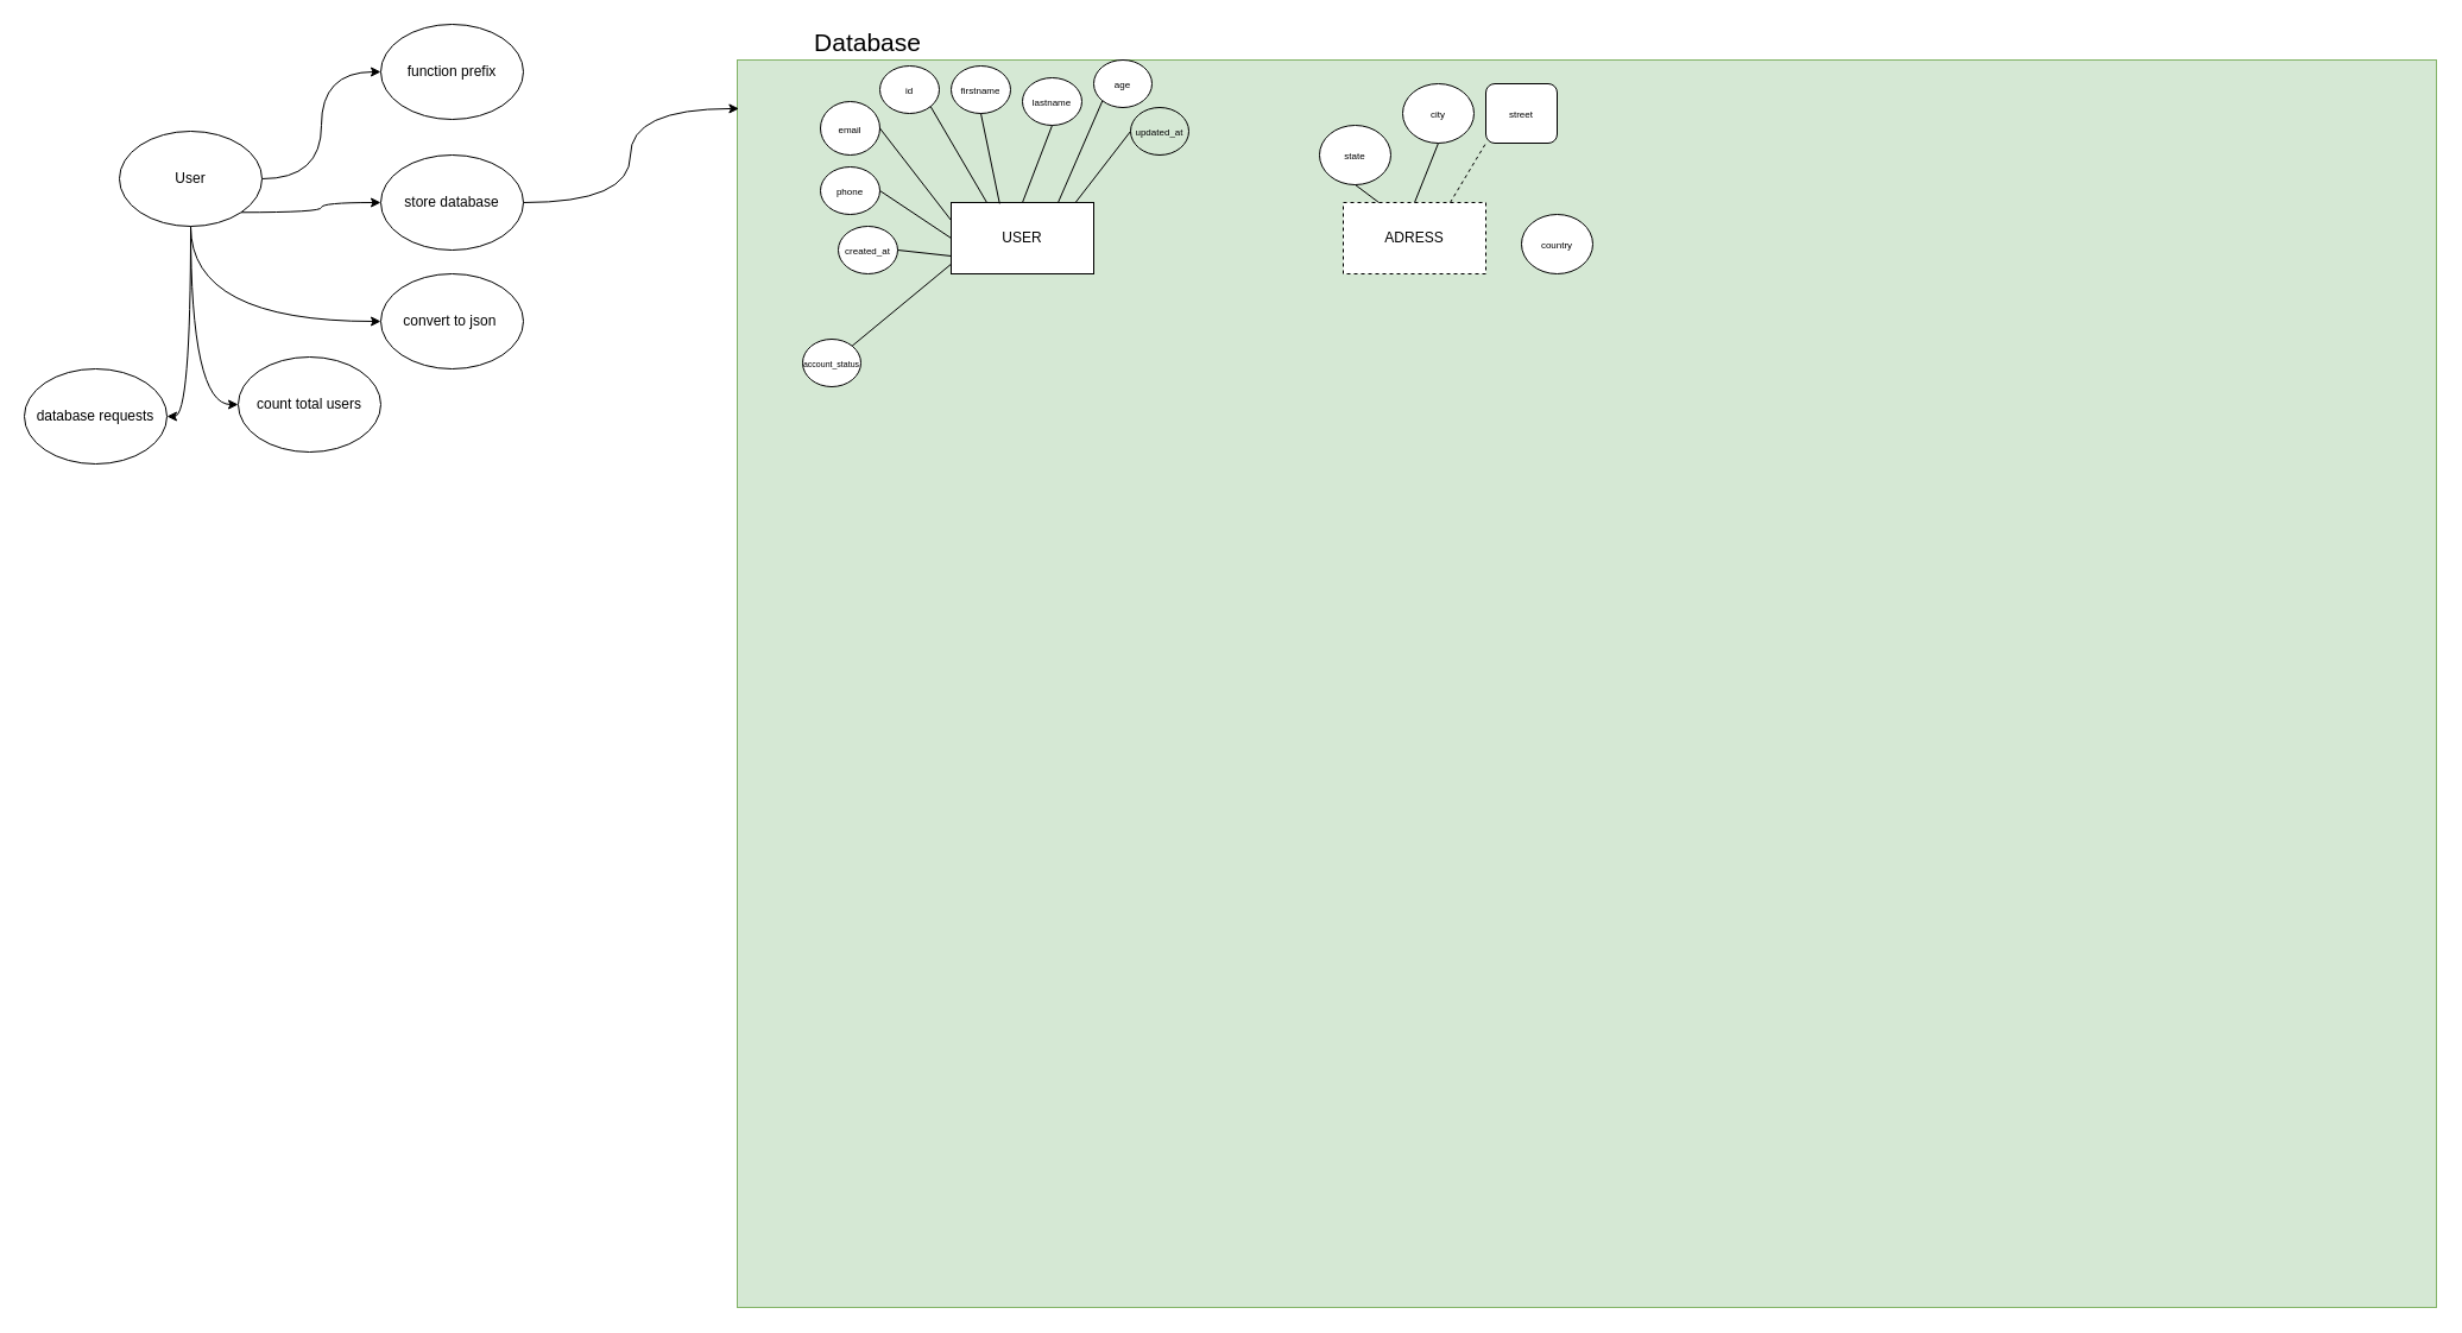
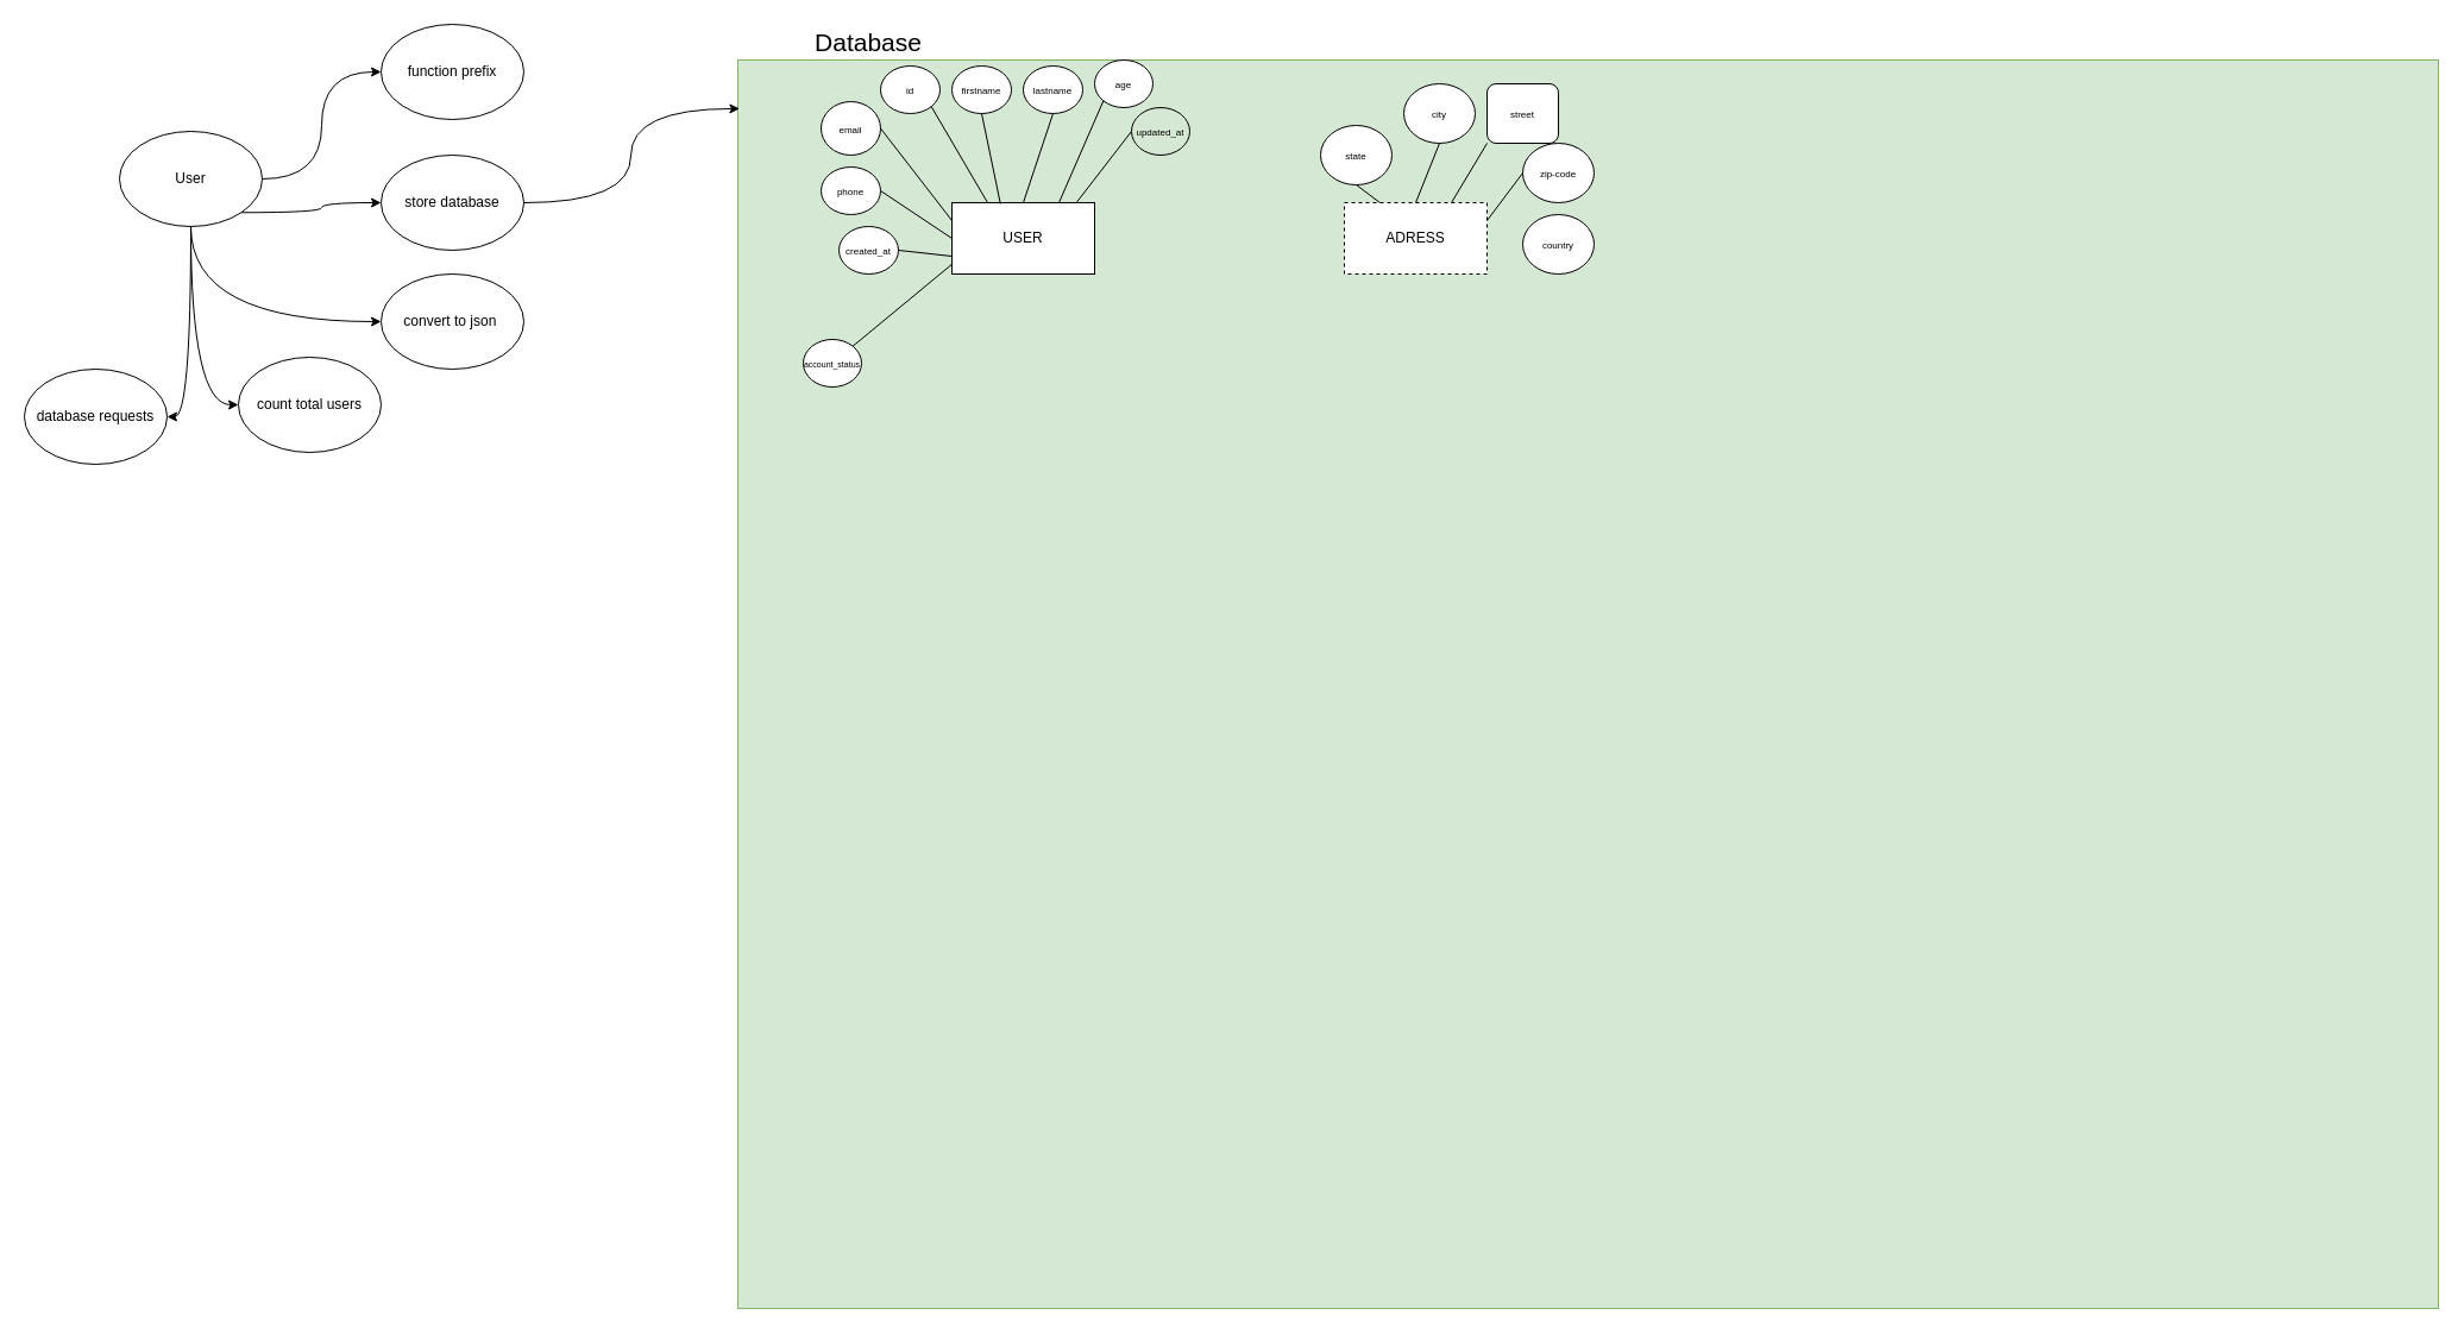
  <mxCell id="0" />
  <mxCell id="1" parent="0" />
  <mxCell id="2" style="edgeStyle=orthogonalEdgeStyle;rounded=0;orthogonalLoop=1;jettySize=auto;html=1;exitX=1;exitY=0.5;exitDx=0;exitDy=0;curved=1;entryX=0;entryY=0.5;entryDx=0;entryDy=0;" parent="1" source="7" target="8" edge="1"><mxGeometry relative="1" as="geometry"><mxPoint x="540" y="170" as="targetPoint" /></mxGeometry></mxCell>
  <mxCell id="3" style="edgeStyle=orthogonalEdgeStyle;rounded=0;orthogonalLoop=1;jettySize=auto;html=1;exitX=1;exitY=1;exitDx=0;exitDy=0;entryX=0;entryY=0.5;entryDx=0;entryDy=0;curved=1;" parent="1" source="7" target="9" edge="1"><mxGeometry relative="1" as="geometry" /></mxCell>
  <mxCell id="4" style="edgeStyle=orthogonalEdgeStyle;rounded=0;orthogonalLoop=1;jettySize=auto;html=1;exitX=0.5;exitY=1;exitDx=0;exitDy=0;entryX=0;entryY=0.5;entryDx=0;entryDy=0;curved=1;" parent="1" source="7" target="10" edge="1"><mxGeometry relative="1" as="geometry" /></mxCell>
  <mxCell id="5" style="edgeStyle=orthogonalEdgeStyle;rounded=0;orthogonalLoop=1;jettySize=auto;html=1;exitX=0.5;exitY=1;exitDx=0;exitDy=0;entryX=0;entryY=0.5;entryDx=0;entryDy=0;curved=1;" parent="1" source="7" target="11" edge="1"><mxGeometry relative="1" as="geometry"><mxPoint x="250" y="420" as="targetPoint" /></mxGeometry></mxCell>
  <mxCell id="6" style="edgeStyle=orthogonalEdgeStyle;rounded=0;orthogonalLoop=1;jettySize=auto;html=1;exitX=0.5;exitY=1;exitDx=0;exitDy=0;entryX=1;entryY=0.5;entryDx=0;entryDy=0;curved=1;" parent="1" source="7" target="12" edge="1"><mxGeometry relative="1" as="geometry"><mxPoint x="130" y="340" as="targetPoint" /></mxGeometry></mxCell>
  <mxCell id="7" value="User" style="ellipse;whiteSpace=wrap;html=1;" parent="1" vertex="1"><mxGeometry x="100" y="110" width="120" height="80" as="geometry" /></mxCell>
  <mxCell id="8" value="function prefix" style="ellipse;whiteSpace=wrap;html=1;" parent="1" vertex="1"><mxGeometry x="320" y="20" width="120" height="80" as="geometry" /></mxCell>
  <mxCell id="9" value="store database" style="ellipse;whiteSpace=wrap;html=1;" parent="1" vertex="1"><mxGeometry x="320" y="130" width="120" height="80" as="geometry" /></mxCell>
  <mxCell id="10" value="convert to json&amp;nbsp;" style="ellipse;whiteSpace=wrap;html=1;" parent="1" vertex="1"><mxGeometry x="320" y="230" width="120" height="80" as="geometry" /></mxCell>
  <mxCell id="11" value="count total users" style="ellipse;whiteSpace=wrap;html=1;" parent="1" vertex="1"><mxGeometry x="200" y="300" width="120" height="80" as="geometry" /></mxCell>
  <mxCell id="12" value="database requests" style="ellipse;whiteSpace=wrap;html=1;" parent="1" vertex="1"><mxGeometry x="20" y="310" width="120" height="80" as="geometry" /></mxCell>
  <mxCell id="13" value="" style="rounded=0;whiteSpace=wrap;html=1;fillColor=#d5e8d4;strokeColor=#82b366;" parent="1" vertex="1"><mxGeometry x="620" y="50" width="1430" height="1050" as="geometry" /></mxCell>
  <mxCell id="14" value="&lt;font style=&quot;font-size: 21px;&quot;&gt;Database&lt;/font&gt;" style="text;html=1;align=center;verticalAlign=middle;whiteSpace=wrap;rounded=0;" parent="1" vertex="1"><mxGeometry x="700" y="20" width="60" height="30" as="geometry" /></mxCell>
  <mxCell id="15" style="edgeStyle=orthogonalEdgeStyle;rounded=0;orthogonalLoop=1;jettySize=auto;html=1;exitX=1;exitY=0.5;exitDx=0;exitDy=0;entryX=0.001;entryY=0.039;entryDx=0;entryDy=0;entryPerimeter=0;curved=1;" parent="1" source="9" target="13" edge="1"><mxGeometry relative="1" as="geometry" /></mxCell>
  <mxCell id="16" value="USER" style="rounded=0;whiteSpace=wrap;html=1;" parent="1" vertex="1"><mxGeometry x="800" y="170" width="120" height="60" as="geometry" /></mxCell>
  <mxCell id="17" value="&lt;font style=&quot;font-size: 8px;&quot;&gt;id&lt;/font&gt;" style="ellipse;whiteSpace=wrap;html=1;" parent="1" vertex="1"><mxGeometry x="740" y="55" width="50" height="40" as="geometry" /></mxCell>
  <mxCell id="18" value="" style="endArrow=none;html=1;rounded=0;entryX=1;entryY=1;entryDx=0;entryDy=0;exitX=0.25;exitY=0;exitDx=0;exitDy=0;" parent="1" source="16" target="17" edge="1"><mxGeometry width="50" height="50" relative="1" as="geometry"><mxPoint x="830" y="340" as="sourcePoint" /><mxPoint x="880" y="290" as="targetPoint" /></mxGeometry></mxCell>
  <mxCell id="19" value="&lt;font style=&quot;font-size: 8px;&quot;&gt;firstname&lt;/font&gt;" style="ellipse;whiteSpace=wrap;html=1;" parent="1" vertex="1"><mxGeometry x="800" y="55" width="50" height="40" as="geometry" /></mxCell>
  <mxCell id="20" value="" style="endArrow=none;html=1;rounded=0;entryX=0.5;entryY=1;entryDx=0;entryDy=0;exitX=0.34;exitY=0.016;exitDx=0;exitDy=0;exitPerimeter=0;" parent="1" target="19" edge="1" source="16"><mxGeometry width="50" height="50" relative="1" as="geometry"><mxPoint x="830" y="170" as="sourcePoint" /><mxPoint x="810" y="230" as="targetPoint" /></mxGeometry></mxCell>
- <mxCell id="21" value="&lt;font style=&quot;font-size: 8px;&quot;&gt;lastname&lt;/font&gt;" style="ellipse;whiteSpace=wrap;html=1;" parent="1" vertex="1"><mxGeometry x="860" y="65" width="50" height="40" as="geometry" /></mxCell>
+ <mxCell id="21" value="&lt;font style=&quot;font-size: 8px;&quot;&gt;lastname&lt;/font&gt;" style="ellipse;whiteSpace=wrap;html=1;" parent="1" vertex="1"><mxGeometry x="860" y="55" width="50" height="40" as="geometry" /></mxCell>
  <mxCell id="22" value="" style="endArrow=none;html=1;rounded=0;entryX=0.5;entryY=1;entryDx=0;entryDy=0;exitX=0.5;exitY=0;exitDx=0;exitDy=0;" parent="1" source="16" target="21" edge="1"><mxGeometry width="50" height="50" relative="1" as="geometry"><mxPoint x="810" y="360" as="sourcePoint" /><mxPoint x="860" y="310" as="targetPoint" /></mxGeometry></mxCell>
  <mxCell id="23" value="&lt;font style=&quot;font-size: 8px;&quot;&gt;email&lt;/font&gt;" style="ellipse;whiteSpace=wrap;html=1;" parent="1" vertex="1"><mxGeometry x="690" y="85" width="50" height="45" as="geometry" /></mxCell>
  <mxCell id="24" value="" style="endArrow=none;html=1;rounded=0;entryX=1;entryY=0.5;entryDx=0;entryDy=0;exitX=0;exitY=0.25;exitDx=0;exitDy=0;" parent="1" source="16" target="23" edge="1"><mxGeometry width="50" height="50" relative="1" as="geometry"><mxPoint x="760" y="260" as="sourcePoint" /><mxPoint x="810" y="210" as="targetPoint" /></mxGeometry></mxCell>
  <mxCell id="25" value="&lt;font style=&quot;font-size: 8px;&quot;&gt;phone&lt;/font&gt;" style="ellipse;whiteSpace=wrap;html=1;" parent="1" vertex="1"><mxGeometry x="690" y="140" width="50" height="40" as="geometry" /></mxCell>
  <mxCell id="26" value="" style="endArrow=none;html=1;rounded=0;entryX=0;entryY=0.5;entryDx=0;entryDy=0;exitX=1;exitY=0.5;exitDx=0;exitDy=0;" parent="1" source="25" target="16" edge="1"><mxGeometry width="50" height="50" relative="1" as="geometry"><mxPoint x="730" y="320" as="sourcePoint" /><mxPoint x="780" y="270" as="targetPoint" /></mxGeometry></mxCell>
  <mxCell id="27" value="&lt;font style=&quot;font-size: 8px;&quot;&gt;age&lt;/font&gt;" style="ellipse;whiteSpace=wrap;html=1;" parent="1" vertex="1"><mxGeometry x="920" y="50" width="49" height="40" as="geometry" /></mxCell>
  <mxCell id="28" value="" style="endArrow=none;html=1;rounded=0;entryX=0;entryY=1;entryDx=0;entryDy=0;exitX=0.75;exitY=0;exitDx=0;exitDy=0;" parent="1" source="16" target="27" edge="1"><mxGeometry width="50" height="50" relative="1" as="geometry"><mxPoint x="940" y="210" as="sourcePoint" /><mxPoint x="990" y="160" as="targetPoint" /></mxGeometry></mxCell>
  <mxCell id="29" value="ADRESS" style="rounded=0;whiteSpace=wrap;html=1;dashed=1;" parent="1" vertex="1"><mxGeometry x="1130" y="170" width="120" height="60" as="geometry" /></mxCell>
  <mxCell id="30" value="&lt;font style=&quot;font-size: 8px;&quot;&gt;street&lt;/font&gt;" style="whiteSpace=wrap;html=1;rounded=1;" parent="1" vertex="1"><mxGeometry x="1250" y="70" width="60" height="50" as="geometry" /></mxCell>
  <mxCell id="31" value="&lt;font style=&quot;font-size: 8px;&quot;&gt;city&lt;/font&gt;" style="ellipse;whiteSpace=wrap;html=1;" parent="1" vertex="1"><mxGeometry x="1180" y="70" width="60" height="50" as="geometry" /></mxCell>
  <mxCell id="32" value="&lt;font style=&quot;font-size: 8px;&quot;&gt;state&lt;/font&gt;" style="ellipse;whiteSpace=wrap;html=1;" parent="1" vertex="1"><mxGeometry x="1110" y="105" width="60" height="50" as="geometry" /></mxCell>
+ <mxCell id="33" value="&lt;font style=&quot;font-size: 8px;&quot;&gt;zip-code&lt;/font&gt;" style="ellipse;whiteSpace=wrap;html=1;" parent="1" vertex="1"><mxGeometry x="1280" y="120" width="60" height="50" as="geometry" /></mxCell>
  <mxCell id="34" value="&lt;font style=&quot;font-size: 8px;&quot;&gt;country&lt;/font&gt;" style="ellipse;whiteSpace=wrap;html=1;" parent="1" vertex="1"><mxGeometry x="1280" y="180" width="60" height="50" as="geometry" /></mxCell>
  <mxCell id="35" value="" style="endArrow=none;html=1;rounded=0;entryX=0.5;entryY=1;entryDx=0;entryDy=0;exitX=0.25;exitY=0;exitDx=0;exitDy=0;" parent="1" source="29" target="32" edge="1"><mxGeometry width="50" height="50" relative="1" as="geometry"><mxPoint x="1020" y="250" as="sourcePoint" /><mxPoint x="1070" y="200" as="targetPoint" /></mxGeometry></mxCell>
  <mxCell id="36" value="" style="endArrow=none;html=1;rounded=0;entryX=0.5;entryY=1;entryDx=0;entryDy=0;exitX=0.5;exitY=0;exitDx=0;exitDy=0;" parent="1" source="29" target="31" edge="1"><mxGeometry width="50" height="50" relative="1" as="geometry"><mxPoint x="1050" y="220" as="sourcePoint" /><mxPoint x="1100" y="170" as="targetPoint" /></mxGeometry></mxCell>
- <mxCell id="37" value="" style="endArrow=none;html=1;rounded=0;entryX=0;entryY=1;entryDx=0;entryDy=0;exitX=0.75;exitY=0;exitDx=0;exitDy=0;dashed=1;" parent="1" source="29" target="30" edge="1"><mxGeometry width="50" height="50" relative="1" as="geometry"><mxPoint x="1180" y="190" as="sourcePoint" /><mxPoint x="1230" y="140" as="targetPoint" /></mxGeometry></mxCell>
+ <mxCell id="37" value="" style="endArrow=none;html=1;rounded=0;entryX=0;entryY=1;entryDx=0;entryDy=0;exitX=0.75;exitY=0;exitDx=0;exitDy=0;" parent="1" source="29" target="30" edge="1"><mxGeometry width="50" height="50" relative="1" as="geometry"><mxPoint x="1180" y="190" as="sourcePoint" /><mxPoint x="1230" y="140" as="targetPoint" /></mxGeometry></mxCell>
+ <mxCell id="38" value="" style="endArrow=none;html=1;rounded=0;entryX=0;entryY=0.5;entryDx=0;entryDy=0;exitX=1;exitY=0.25;exitDx=0;exitDy=0;" parent="1" source="29" target="33" edge="1"><mxGeometry width="50" height="50" relative="1" as="geometry"><mxPoint x="1110" y="210" as="sourcePoint" /><mxPoint x="1160" y="160" as="targetPoint" /></mxGeometry></mxCell>
  <mxCell id="39" value="&lt;font style=&quot;font-size: 8px;&quot;&gt;created_at&lt;/font&gt;" style="ellipse;whiteSpace=wrap;html=1;" vertex="1" parent="1"><mxGeometry x="705" y="190" width="50" height="40" as="geometry" /></mxCell>
  <mxCell id="40" value="" style="endArrow=none;html=1;rounded=0;entryX=0;entryY=0.75;entryDx=0;entryDy=0;exitX=1;exitY=0.5;exitDx=0;exitDy=0;" edge="1" parent="1" source="39" target="16"><mxGeometry width="50" height="50" relative="1" as="geometry"><mxPoint x="780" y="290" as="sourcePoint" /><mxPoint x="830" y="240" as="targetPoint" /></mxGeometry></mxCell>
  <mxCell id="41" value="&lt;font style=&quot;font-size: 8px;&quot;&gt;updated_at&lt;/font&gt;" style="ellipse;whiteSpace=wrap;html=1;fillColor=#d5e8d4;" vertex="1" parent="1"><mxGeometry x="951" y="90" width="49" height="40" as="geometry" /></mxCell>
  <mxCell id="42" value="" style="endArrow=none;html=1;rounded=0;entryX=0;entryY=0.5;entryDx=0;entryDy=0;exitX=0.872;exitY=0;exitDx=0;exitDy=0;exitPerimeter=0;" edge="1" parent="1" source="16" target="41"><mxGeometry width="50" height="50" relative="1" as="geometry"><mxPoint x="930" y="210" as="sourcePoint" /><mxPoint x="980" y="160" as="targetPoint" /></mxGeometry></mxCell>
  <mxCell id="43" value="&lt;font style=&quot;font-size: 7px;&quot;&gt;account_status&lt;/font&gt;" style="ellipse;whiteSpace=wrap;html=1;" vertex="1" parent="1"><mxGeometry x="675" y="285" width="49" height="40" as="geometry" /></mxCell>
  <mxCell id="44" value="" style="endArrow=none;html=1;rounded=0;entryX=0;entryY=0.863;entryDx=0;entryDy=0;exitX=1;exitY=0;exitDx=0;exitDy=0;entryPerimeter=0;" edge="1" parent="1" source="43" target="16"><mxGeometry width="50" height="50" relative="1" as="geometry"><mxPoint x="714" y="320" as="sourcePoint" /><mxPoint x="760" y="260" as="targetPoint" /></mxGeometry></mxCell>
